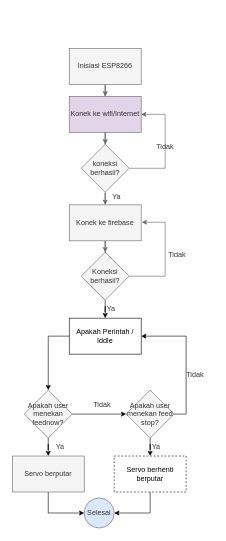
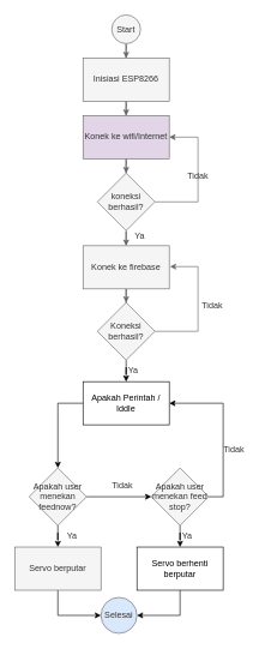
  <mxCell id="0" />
  <mxCell id="1" parent="0" />
+ <mxCell id="2" value="" style="edgeStyle=orthogonalEdgeStyle;rounded=0;orthogonalLoop=1;jettySize=auto;html=1;strokeColor=#666666;shadow=0;fillColor=#f5f5f5;" parent="1" source="3" target="5" edge="1"><mxGeometry relative="1" as="geometry" /></mxCell>
+ <mxCell id="3" value="Start" style="ellipse;whiteSpace=wrap;html=1;aspect=fixed;strokeColor=#666666;shadow=0;fillColor=#f5f5f5;fontColor=#333333;" parent="1" vertex="1"><mxGeometry x="155" y="20" width="40" height="40" as="geometry" /></mxCell>
  <mxCell id="4" value="" style="edgeStyle=orthogonalEdgeStyle;rounded=0;orthogonalLoop=1;jettySize=auto;html=1;strokeColor=#666666;shadow=0;fillColor=#f5f5f5;" parent="1" source="5" target="10" edge="1"><mxGeometry relative="1" as="geometry" /></mxCell>
  <mxCell id="5" value="Inisiasi ESP8266" style="rounded=0;whiteSpace=wrap;html=1;strokeColor=#666666;shadow=0;fillColor=#f5f5f5;fontColor=#333333;" parent="1" vertex="1"><mxGeometry x="115" y="80" width="120" height="60" as="geometry" /></mxCell>
  <mxCell id="6" style="edgeStyle=orthogonalEdgeStyle;rounded=0;orthogonalLoop=1;jettySize=auto;html=1;entryX=1;entryY=0.5;entryDx=0;entryDy=0;strokeColor=#666666;shadow=0;fillColor=#f5f5f5;" parent="1" source="8" target="10" edge="1"><mxGeometry relative="1" as="geometry"><mxPoint x="255" y="200" as="targetPoint" /><Array as="points"><mxPoint x="275" y="280" /><mxPoint x="275" y="190" /></Array></mxGeometry></mxCell>
  <mxCell id="7" value="" style="edgeStyle=orthogonalEdgeStyle;rounded=0;orthogonalLoop=1;jettySize=auto;html=1;strokeColor=#666666;shadow=0;fillColor=#f5f5f5;" parent="1" source="8" target="14" edge="1"><mxGeometry relative="1" as="geometry" /></mxCell>
  <mxCell id="8" value="koneksi berhasil?" style="rhombus;whiteSpace=wrap;html=1;strokeColor=#666666;shadow=0;fillColor=#f5f5f5;fontColor=#333333;" parent="1" vertex="1"><mxGeometry x="135" y="240" width="80" height="80" as="geometry" /></mxCell>
  <mxCell id="9" value="" style="edgeStyle=orthogonalEdgeStyle;rounded=0;orthogonalLoop=1;jettySize=auto;html=1;strokeColor=#666666;shadow=0;fillColor=#f5f5f5;" parent="1" source="10" target="8" edge="1"><mxGeometry relative="1" as="geometry" /></mxCell>
  <mxCell id="10" value="Konek ke wifi/Internet" style="rounded=0;whiteSpace=wrap;html=1;strokeColor=#666666;shadow=0;fillColor=#e1d5e7;fontColor=#333333;" parent="1" vertex="1"><mxGeometry x="115" y="160" width="120" height="60" as="geometry" /></mxCell>
  <mxCell id="11" value="Tidak" style="text;html=1;strokeColor=none;fillColor=none;align=center;verticalAlign=middle;whiteSpace=wrap;rounded=0;shadow=0;fontColor=#333333;" parent="1" vertex="1"><mxGeometry x="245" y="230" width="60" height="30" as="geometry" /></mxCell>
  <mxCell id="12" value="Ya" style="text;html=1;strokeColor=none;fillColor=none;align=center;verticalAlign=middle;whiteSpace=wrap;rounded=0;shadow=0;fontColor=#333333;" parent="1" vertex="1"><mxGeometry x="164" y="312" width="60" height="30" as="geometry" /></mxCell>
  <mxCell id="13" value="" style="edgeStyle=orthogonalEdgeStyle;rounded=0;orthogonalLoop=1;jettySize=auto;html=1;strokeColor=#666666;shadow=0;fillColor=#f5f5f5;" parent="1" source="14" target="17" edge="1"><mxGeometry relative="1" as="geometry" /></mxCell>
  <mxCell id="14" value="Konek ke firebase" style="rounded=0;whiteSpace=wrap;html=1;strokeColor=#666666;shadow=0;fillColor=#f5f5f5;fontColor=#333333;" parent="1" vertex="1"><mxGeometry x="115" y="341" width="120" height="60" as="geometry" /></mxCell>
  <mxCell id="15" style="edgeStyle=orthogonalEdgeStyle;rounded=0;orthogonalLoop=1;jettySize=auto;html=1;strokeColor=#666666;shadow=0;fillColor=#f5f5f5;exitX=1;exitY=0.5;exitDx=0;exitDy=0;" parent="1" source="17" edge="1"><mxGeometry relative="1" as="geometry"><mxPoint x="236" y="370" as="targetPoint" /><Array as="points"><mxPoint x="275" y="460" /><mxPoint x="275" y="370" /></Array></mxGeometry></mxCell>
  <mxCell id="16" value="" style="edgeStyle=orthogonalEdgeStyle;rounded=0;orthogonalLoop=1;jettySize=auto;html=1;" edge="1" parent="1" source="17" target="33"><mxGeometry relative="1" as="geometry" /></mxCell>
  <mxCell id="17" value="Koneksi berhasil?" style="rhombus;whiteSpace=wrap;html=1;strokeColor=#666666;shadow=0;fillColor=#f5f5f5;fontColor=#333333;" parent="1" vertex="1"><mxGeometry x="135" y="420" width="80" height="80" as="geometry" /></mxCell>
  <mxCell id="18" value="Ya" style="text;html=1;strokeColor=none;fillColor=none;align=center;verticalAlign=middle;whiteSpace=wrap;rounded=0;shadow=0;fontColor=#333333;" parent="1" vertex="1"><mxGeometry x="155" y="500" width="60" height="30" as="geometry" /></mxCell>
  <mxCell id="19" value="Tidak" style="text;html=1;strokeColor=none;fillColor=none;align=center;verticalAlign=middle;whiteSpace=wrap;rounded=0;shadow=0;fontColor=#333333;" parent="1" vertex="1"><mxGeometry x="265" y="410" width="60" height="30" as="geometry" /></mxCell>
  <mxCell id="20" value="" style="edgeStyle=orthogonalEdgeStyle;rounded=0;orthogonalLoop=1;jettySize=auto;html=1;" edge="1" parent="1" source="22" target="26"><mxGeometry relative="1" as="geometry" /></mxCell>
  <mxCell id="21" value="" style="edgeStyle=orthogonalEdgeStyle;rounded=0;orthogonalLoop=1;jettySize=auto;html=1;" edge="1" parent="1" source="22" target="30"><mxGeometry relative="1" as="geometry" /></mxCell>
  <mxCell id="22" value="Apakah user menekan feednow?" style="rhombus;whiteSpace=wrap;html=1;strokeColor=#666666;shadow=0;fillColor=#f5f5f5;fontColor=#333333;" parent="1" vertex="1"><mxGeometry x="40" y="650" width="80" height="80" as="geometry" /></mxCell>
  <mxCell id="23" value="Tidak" style="text;html=1;strokeColor=none;fillColor=none;align=center;verticalAlign=middle;whiteSpace=wrap;rounded=0;shadow=0;fontColor=#333333;" parent="1" vertex="1"><mxGeometry x="140" y="660" width="60" height="30" as="geometry" /></mxCell>
  <mxCell id="24" value="Ya" style="text;html=1;strokeColor=none;fillColor=none;align=center;verticalAlign=middle;whiteSpace=wrap;rounded=0;shadow=0;fontColor=#333333;" parent="1" vertex="1"><mxGeometry x="70" y="730" width="60" height="30" as="geometry" /></mxCell>
  <mxCell id="25" style="edgeStyle=orthogonalEdgeStyle;rounded=0;orthogonalLoop=1;jettySize=auto;html=1;entryX=0;entryY=0.5;entryDx=0;entryDy=0;exitX=0.5;exitY=1;exitDx=0;exitDy=0;" edge="1" parent="1" source="26" target="27"><mxGeometry relative="1" as="geometry" /></mxCell>
  <mxCell id="26" value="Servo berputar" style="rounded=0;whiteSpace=wrap;html=1;strokeColor=#666666;shadow=0;fillColor=#f5f5f5;fontColor=#333333;" parent="1" vertex="1"><mxGeometry x="20" y="760" width="120" height="60" as="geometry" /></mxCell>
  <mxCell id="27" value="Selesai" style="ellipse;whiteSpace=wrap;html=1;aspect=fixed;strokeColor=#666666;shadow=0;fillColor=#dae8fc;fontColor=#333333;" parent="1" vertex="1"><mxGeometry x="140" y="830" width="50" height="50" as="geometry" /></mxCell>
  <mxCell id="28" style="edgeStyle=orthogonalEdgeStyle;rounded=0;orthogonalLoop=1;jettySize=auto;html=1;entryX=1;entryY=0.5;entryDx=0;entryDy=0;exitX=1;exitY=0.5;exitDx=0;exitDy=0;" edge="1" parent="1" source="30" target="33"><mxGeometry relative="1" as="geometry" /></mxCell>
  <mxCell id="29" value="" style="edgeStyle=orthogonalEdgeStyle;rounded=0;orthogonalLoop=1;jettySize=auto;html=1;" edge="1" parent="1" source="30" target="35"><mxGeometry relative="1" as="geometry" /></mxCell>
  <mxCell id="30" value="Apakah user menekan feed stop?" style="rhombus;whiteSpace=wrap;html=1;strokeColor=#666666;shadow=0;fillColor=#f5f5f5;fontColor=#333333;" parent="1" vertex="1"><mxGeometry x="210" y="650" width="80" height="80" as="geometry" /></mxCell>
  <mxCell id="31" value="Tidak" style="text;html=1;strokeColor=none;fillColor=none;align=center;verticalAlign=middle;whiteSpace=wrap;rounded=0;shadow=0;fontColor=#333333;" parent="1" vertex="1"><mxGeometry x="295" y="610" width="60" height="30" as="geometry" /></mxCell>
  <mxCell id="32" style="edgeStyle=orthogonalEdgeStyle;rounded=0;orthogonalLoop=1;jettySize=auto;html=1;entryX=0.5;entryY=0;entryDx=0;entryDy=0;exitX=0;exitY=0.5;exitDx=0;exitDy=0;" edge="1" parent="1" source="33" target="22"><mxGeometry relative="1" as="geometry" /></mxCell>
  <mxCell id="33" value="Apakah Perintah / Iddle" style="rounded=0;whiteSpace=wrap;html=1;" vertex="1" parent="1"><mxGeometry x="115" y="530" width="120" height="60" as="geometry" /></mxCell>
  <mxCell id="34" style="edgeStyle=orthogonalEdgeStyle;rounded=0;orthogonalLoop=1;jettySize=auto;html=1;entryX=1;entryY=0.5;entryDx=0;entryDy=0;" edge="1" parent="1" source="35" target="27"><mxGeometry relative="1" as="geometry" /></mxCell>
- <mxCell id="35" value="Servo berhenti berputar" style="rounded=0;whiteSpace=wrap;html=1;dashed=1;" vertex="1" parent="1"><mxGeometry x="190" y="760" width="120" height="60" as="geometry" /></mxCell>
+ <mxCell id="35" value="Servo berhenti berputar" style="rounded=0;whiteSpace=wrap;html=1;" vertex="1" parent="1"><mxGeometry x="190" y="760" width="120" height="60" as="geometry" /></mxCell>
  <mxCell id="36" value="Ya" style="text;html=1;strokeColor=none;fillColor=none;align=center;verticalAlign=middle;whiteSpace=wrap;rounded=0;shadow=0;fontColor=#333333;" vertex="1" parent="1"><mxGeometry x="230" y="730" width="60" height="30" as="geometry" /></mxCell>
